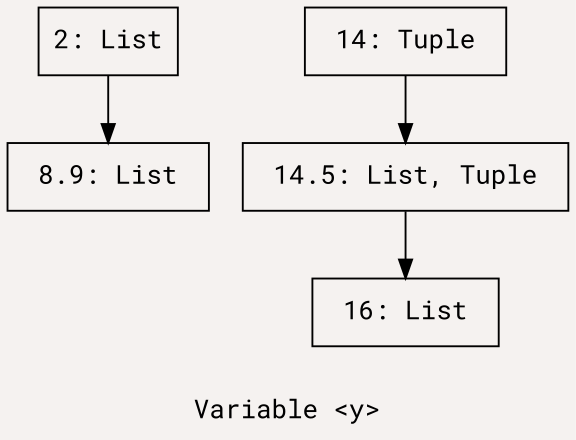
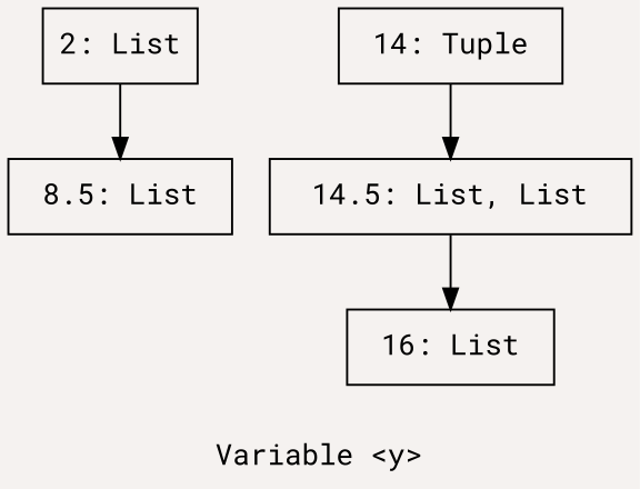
  digraph {
    bgcolor="#f5f2f0"
    fontname="Roboto Mono"
    label="Variable <y>"
    node [fontname="Roboto Mono" shape=box]
    edge [fontname="Roboto Mono"]
    n1 [label="2: List"]
-   n2 [label="8.9: List"]
+   n2 [label=" 8.5: List "]
    n3 [label=" 14: Tuple "]
-   n4 [label=" 14.5: List, Tuple "]
+   n4 [label="14.5: List, List"]
    n5 [label=" 16: List "]
    n1 -> n2
    n3 -> n4
    n4 -> n5
  }
